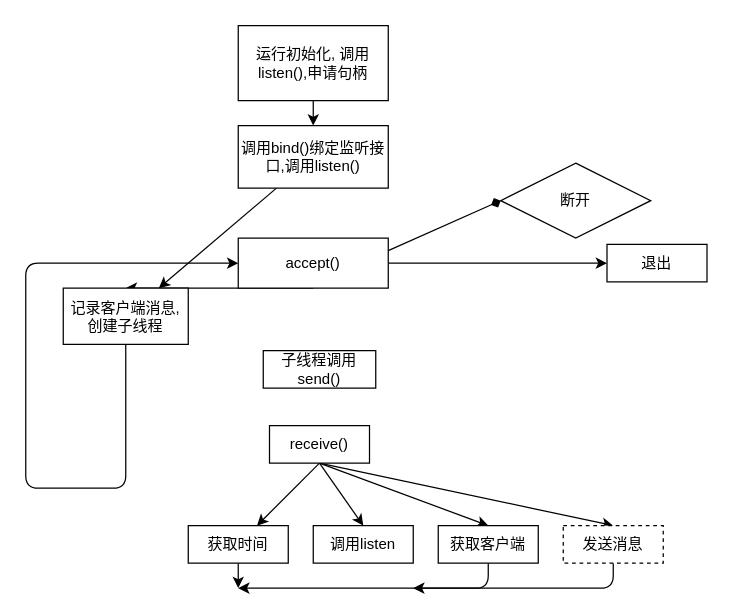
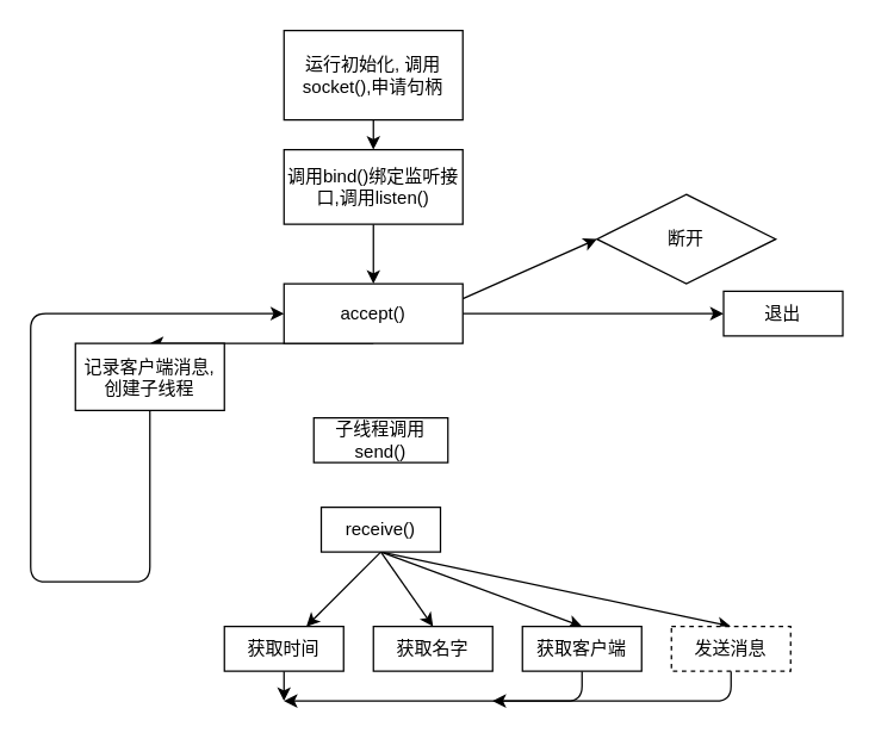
  <mxCell id="0" />
  <mxCell id="1" parent="0" />
  <mxCell id="2" value="" style="edgeStyle=none;html=1;" edge="1" parent="1" source="3" target="5"><mxGeometry relative="1" as="geometry" /></mxCell>
- <mxCell id="3" value="运行初始化, 调用listen(),申请句柄" style="rounded=0;whiteSpace=wrap;html=1;" vertex="1" parent="1"><mxGeometry x="190" y="20" width="120" height="60" as="geometry" /></mxCell>
- <mxCell id="4" value="" style="edgeStyle=none;html=1;" edge="1" parent="1" source="5" target="12"><mxGeometry relative="1" as="geometry" /></mxCell>
+ <mxCell id="3" value="运行初始化, 调用socket(),申请句柄" style="rounded=0;whiteSpace=wrap;html=1;" vertex="1" parent="1"><mxGeometry x="190" y="20" width="120" height="60" as="geometry" /></mxCell>
+ <mxCell id="4" value="" style="edgeStyle=none;html=1;" edge="1" parent="1" source="5" target="9"><mxGeometry relative="1" as="geometry" /></mxCell>
  <mxCell id="5" value="调用bind()绑定监听接口,调用listen()" style="rounded=0;whiteSpace=wrap;html=1;" vertex="1" parent="1"><mxGeometry x="190" y="100" width="120" height="50" as="geometry" /></mxCell>
  <mxCell id="6" style="edgeStyle=none;html=1;exitX=0.5;exitY=1;exitDx=0;exitDy=0;entryX=0.5;entryY=0;entryDx=0;entryDy=0;" edge="1" parent="1" source="9" target="12"><mxGeometry relative="1" as="geometry" /></mxCell>
  <mxCell id="7" style="edgeStyle=none;html=1;exitX=1;exitY=0.5;exitDx=0;exitDy=0;entryX=0;entryY=0.5;entryDx=0;entryDy=0;" edge="1" parent="1" source="9" target="19"><mxGeometry relative="1" as="geometry" /></mxCell>
- <mxCell id="8" style="edgeStyle=none;html=1;exitX=1;exitY=0.25;exitDx=0;exitDy=0;entryX=0;entryY=0.5;entryDx=0;entryDy=0;endArrow=diamond;" edge="1" parent="1" source="9" target="10"><mxGeometry relative="1" as="geometry" /></mxCell>
+ <mxCell id="8" style="edgeStyle=none;html=1;exitX=1;exitY=0.25;exitDx=0;exitDy=0;entryX=0;entryY=0.5;entryDx=0;entryDy=0;" edge="1" parent="1" source="9" target="10"><mxGeometry relative="1" as="geometry" /></mxCell>
  <mxCell id="9" value="accept()" style="whiteSpace=wrap;html=1;rounded=0;" vertex="1" parent="1"><mxGeometry x="190" y="190" width="120" height="40" as="geometry" /></mxCell>
  <mxCell id="10" value="断开" style="rhombus;whiteSpace=wrap;html=1;rounded=0;" vertex="1" parent="1"><mxGeometry x="400" y="130" width="120" height="60" as="geometry" /></mxCell>
  <mxCell id="11" style="edgeStyle=none;html=1;exitX=0.5;exitY=1;exitDx=0;exitDy=0;entryX=0;entryY=0.5;entryDx=0;entryDy=0;" edge="1" parent="1" source="12" target="9"><mxGeometry relative="1" as="geometry"><mxPoint x="70" y="200" as="targetPoint" /><Array as="points"><mxPoint x="100" y="390" /><mxPoint x="20" y="390" /><mxPoint x="20" y="210" /></Array></mxGeometry></mxCell>
  <mxCell id="12" value="记录客户端消息, 创建子线程" style="whiteSpace=wrap;html=1;rounded=0;" vertex="1" parent="1"><mxGeometry x="50" y="230" width="100" height="45" as="geometry" /></mxCell>
  <mxCell id="13" value="子线程调用send()" style="whiteSpace=wrap;html=1;rounded=0;" vertex="1" parent="1"><mxGeometry x="210" y="280" width="90" height="30" as="geometry" /></mxCell>
  <mxCell id="14" style="edgeStyle=none;html=1;exitX=0.5;exitY=1;exitDx=0;exitDy=0;" edge="1" parent="1" source="18" target="21"><mxGeometry relative="1" as="geometry" /></mxCell>
  <mxCell id="15" style="edgeStyle=none;html=1;exitX=0.5;exitY=1;exitDx=0;exitDy=0;entryX=0.5;entryY=0;entryDx=0;entryDy=0;" edge="1" parent="1" source="18" target="22"><mxGeometry relative="1" as="geometry" /></mxCell>
  <mxCell id="16" style="edgeStyle=none;html=1;exitX=0.5;exitY=1;exitDx=0;exitDy=0;entryX=0.5;entryY=0;entryDx=0;entryDy=0;" edge="1" parent="1" source="18" target="24"><mxGeometry relative="1" as="geometry" /></mxCell>
  <mxCell id="17" style="edgeStyle=none;html=1;exitX=0.5;exitY=1;exitDx=0;exitDy=0;entryX=0.5;entryY=0;entryDx=0;entryDy=0;" edge="1" parent="1" source="18" target="26"><mxGeometry relative="1" as="geometry" /></mxCell>
  <mxCell id="18" value="receive()" style="whiteSpace=wrap;html=1;rounded=0;" vertex="1" parent="1"><mxGeometry x="215" y="340" width="80" height="30" as="geometry" /></mxCell>
  <mxCell id="19" value="退出" style="whiteSpace=wrap;html=1;rounded=0;" vertex="1" parent="1"><mxGeometry x="485" y="195" width="80" height="30" as="geometry" /></mxCell>
  <mxCell id="20" style="edgeStyle=none;html=1;exitX=0.5;exitY=1;exitDx=0;exitDy=0;" edge="1" parent="1" source="21"><mxGeometry relative="1" as="geometry"><mxPoint x="190" y="470" as="targetPoint" /></mxGeometry></mxCell>
  <mxCell id="21" value="获取时间" style="whiteSpace=wrap;html=1;rounded=0;" vertex="1" parent="1"><mxGeometry x="150" y="420" width="80" height="30" as="geometry" /></mxCell>
- <mxCell id="22" value="调用listen" style="whiteSpace=wrap;html=1;rounded=0;" vertex="1" parent="1"><mxGeometry x="250" y="420" width="80" height="30" as="geometry" /></mxCell>
+ <mxCell id="22" value="获取名字" style="whiteSpace=wrap;html=1;rounded=0;" vertex="1" parent="1"><mxGeometry x="250" y="420" width="80" height="30" as="geometry" /></mxCell>
  <mxCell id="23" style="edgeStyle=none;html=1;exitX=0.5;exitY=1;exitDx=0;exitDy=0;" edge="1" parent="1" source="24"><mxGeometry relative="1" as="geometry"><mxPoint x="190" y="470" as="targetPoint" /><Array as="points"><mxPoint x="390" y="470" /></Array></mxGeometry></mxCell>
  <mxCell id="24" value="获取客户端" style="whiteSpace=wrap;html=1;rounded=0;" vertex="1" parent="1"><mxGeometry x="350" y="420" width="80" height="30" as="geometry" /></mxCell>
  <mxCell id="25" style="edgeStyle=none;html=1;exitX=0.5;exitY=1;exitDx=0;exitDy=0;" edge="1" parent="1" source="26"><mxGeometry relative="1" as="geometry"><mxPoint x="330" y="470" as="targetPoint" /><Array as="points"><mxPoint x="490" y="470" /></Array></mxGeometry></mxCell>
  <mxCell id="26" value="发送消息" style="whiteSpace=wrap;html=1;rounded=0;dashed=1;" vertex="1" parent="1"><mxGeometry x="450" y="420" width="80" height="30" as="geometry" /></mxCell>
